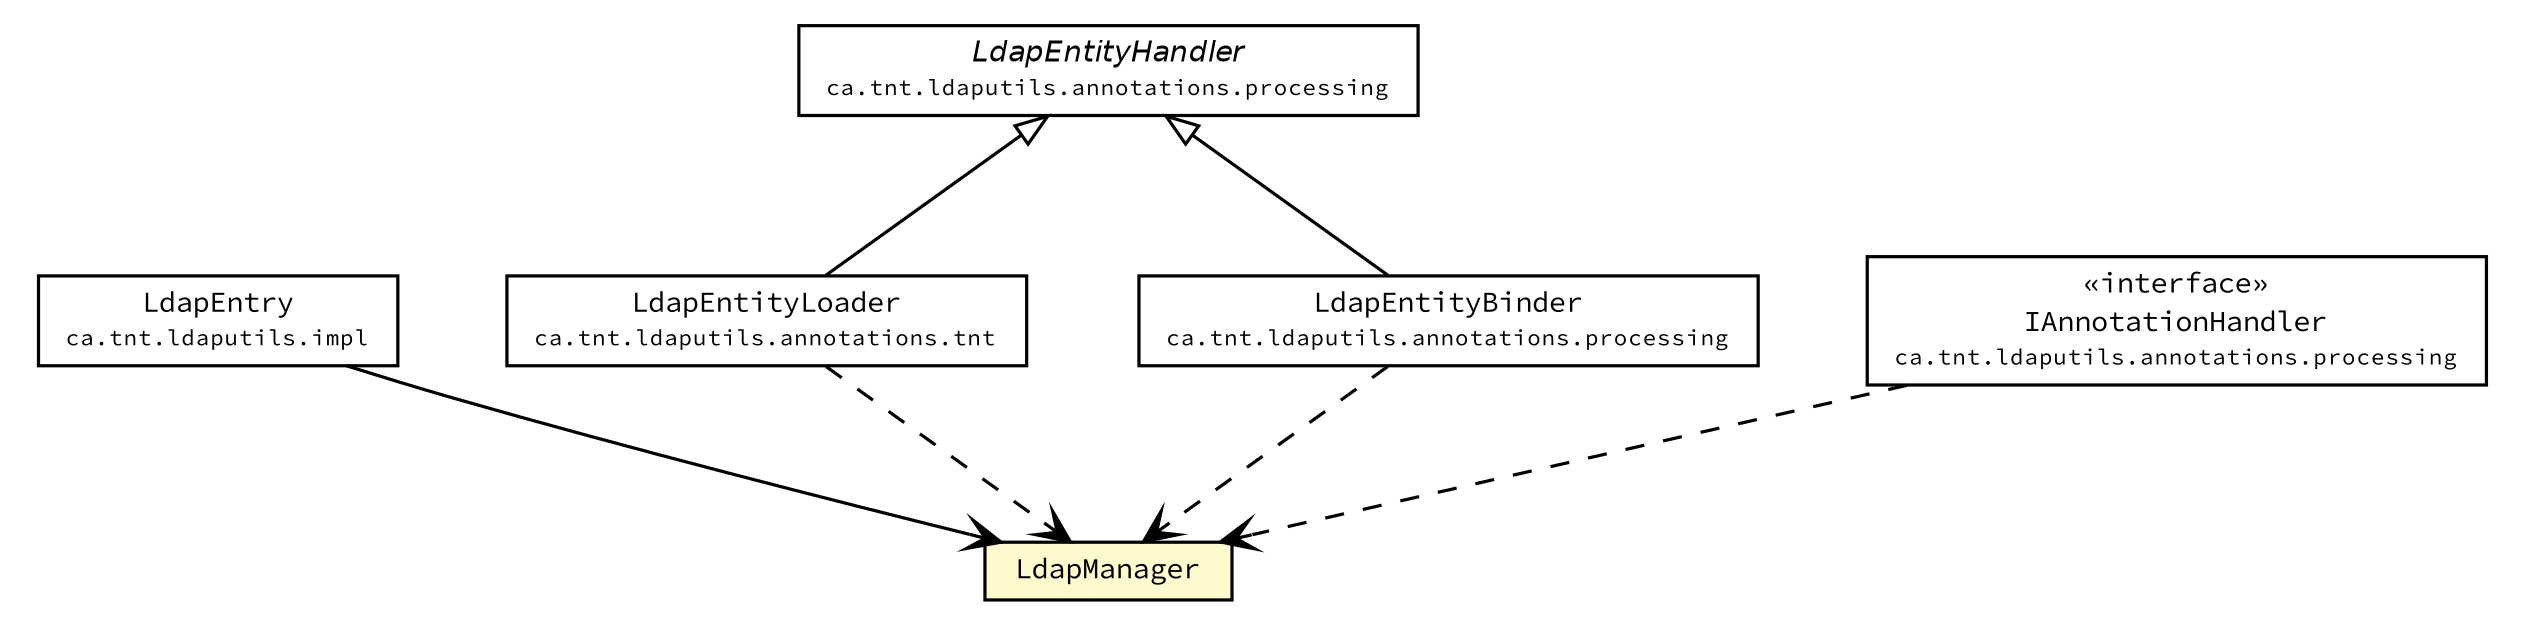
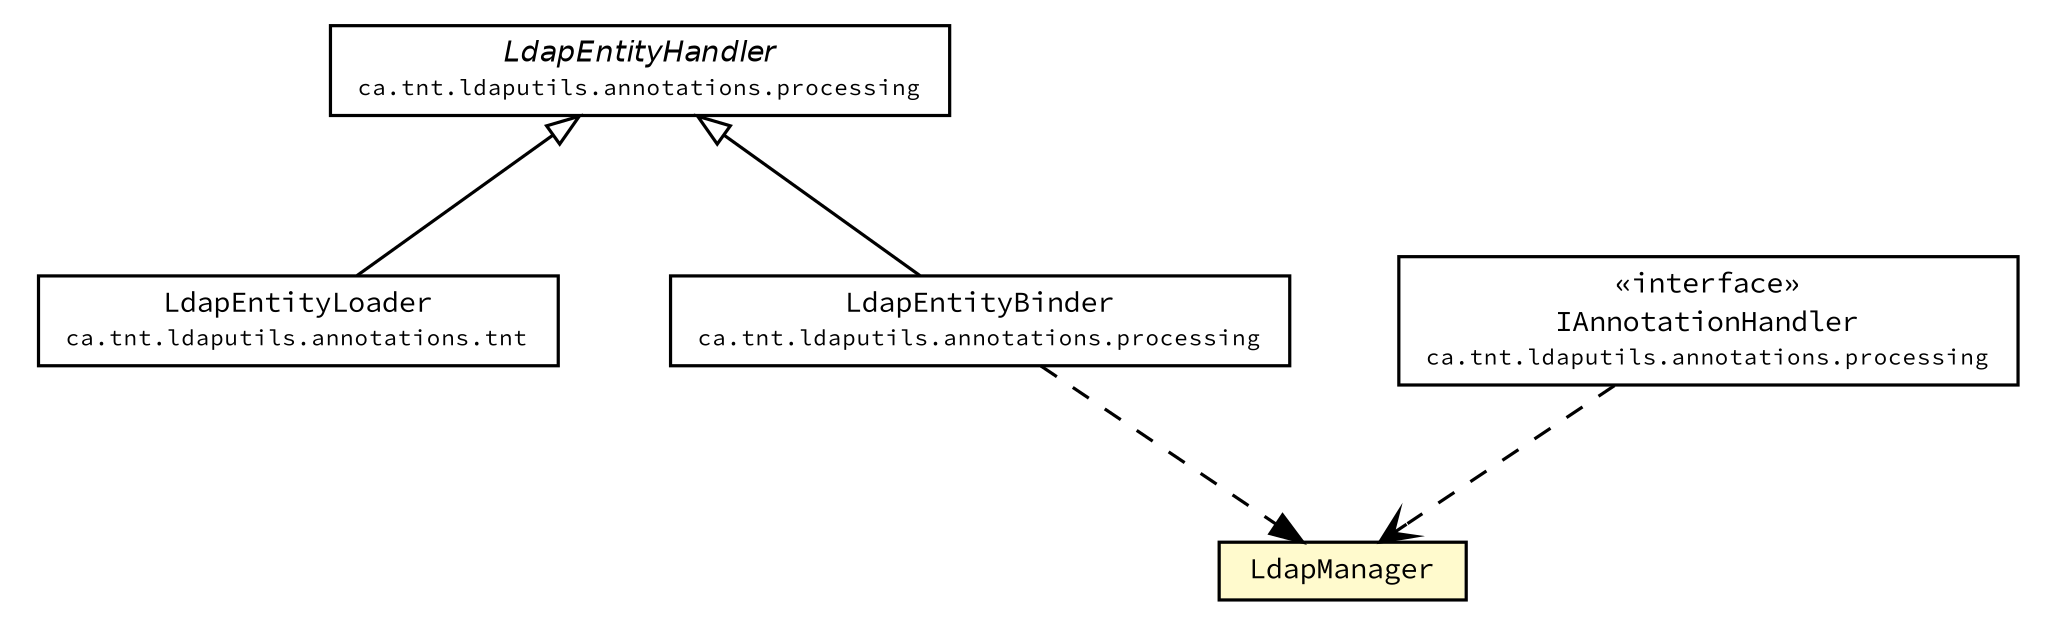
  digraph {
    fontname="Source Code Pro"
    node [fontcolor=black fontname="Source Code Pro" fontsize=9.0 shape=plaintext]
    edge [arrowhead=open color=black fontcolor=black fontname="Source Code Pro" fontsize=10.0 headport=p labelfontname=Helvetica labelfontsize=10 tailport=p]
-   n1 [label=<<table border="0" cellborder="1" cellspacing="0" cellpadding="2" port="p" href="./impl/LdapEntry.html"> 		<tr><td><table border="0" cellspacing="0" cellpadding="1"> 			<tr><td> LdapEntry </td></tr> 			<tr><td><font point-size="7.0"> ca.tnt.ldaputils.impl </font></td></tr> 		</table></td></tr> 		</table>>]
    n2 [label=<<table border="0" cellborder="1" cellspacing="0" cellpadding="2" port="p" bgcolor="lemonChiffon" href="./LdapManager.html"> 		<tr><td><table border="0" cellspacing="0" cellpadding="1"> 			<tr><td> LdapManager </td></tr> 		</table></td></tr> 		</table>>]
    n3 [label=<<table border="0" cellborder="1" cellspacing="0" cellpadding="2" port="p" href="./annotations/processing/LdapEntityLoader.html"> 		<tr><td><table border="0" cellspacing="0" cellpadding="1"> 			<tr><td> LdapEntityLoader </td></tr> 			<tr><td><font point-size="7.0"> ca.tnt.ldaputils.annotations.tnt </font></td></tr> 		</table></td></tr> 		</table>>]
    n4 [label=<<table border="0" cellborder="1" cellspacing="0" cellpadding="2" port="p" href="./annotations/processing/LdapEntityHandler.html"> 		<tr><td><table border="0" cellspacing="0" cellpadding="1"> 			<tr><td><font face="Helvetica-Oblique"> LdapEntityHandler </font></td></tr> 			<tr><td><font point-size="7.0"> ca.tnt.ldaputils.annotations.processing </font></td></tr> 		</table></td></tr> 		</table>>]
    n5 [label=<<table border="0" cellborder="1" cellspacing="0" cellpadding="2" port="p" href="./annotations/processing/LdapEntityBinder.html"> 		<tr><td><table border="0" cellspacing="0" cellpadding="1"> 			<tr><td> LdapEntityBinder </td></tr> 			<tr><td><font point-size="7.0"> ca.tnt.ldaputils.annotations.processing </font></td></tr> 		</table></td></tr> 		</table>>]
    n6 [label=<<table border="0" cellborder="1" cellspacing="0" cellpadding="2" port="p" href="./annotations/processing/IAnnotationHandler.html"> 		<tr><td><table border="0" cellspacing="0" cellpadding="1"> 			<tr><td> &laquo;interface&raquo; </td></tr> 			<tr><td> IAnnotationHandler </td></tr> 			<tr><td><font point-size="7.0"> ca.tnt.ldaputils.annotations.processing </font></td></tr> 		</table></td></tr> 		</table>>]
-   n1 -> n2
-   n3 -> n2 [style=dashed]
    n4 -> n3 [arrowtail=empty dir=back fontsize=10 arrowhead="" color="" fontcolor=""]
    n4 -> n5 [arrowtail=empty dir=back fontsize=10 arrowhead="" color="" fontcolor=""]
-   n5 -> n2 [style=dashed]
+   n5 -> n2 [arrowhead=normal style=dashed]
    n6 -> n2 [style=dashed]
  }
